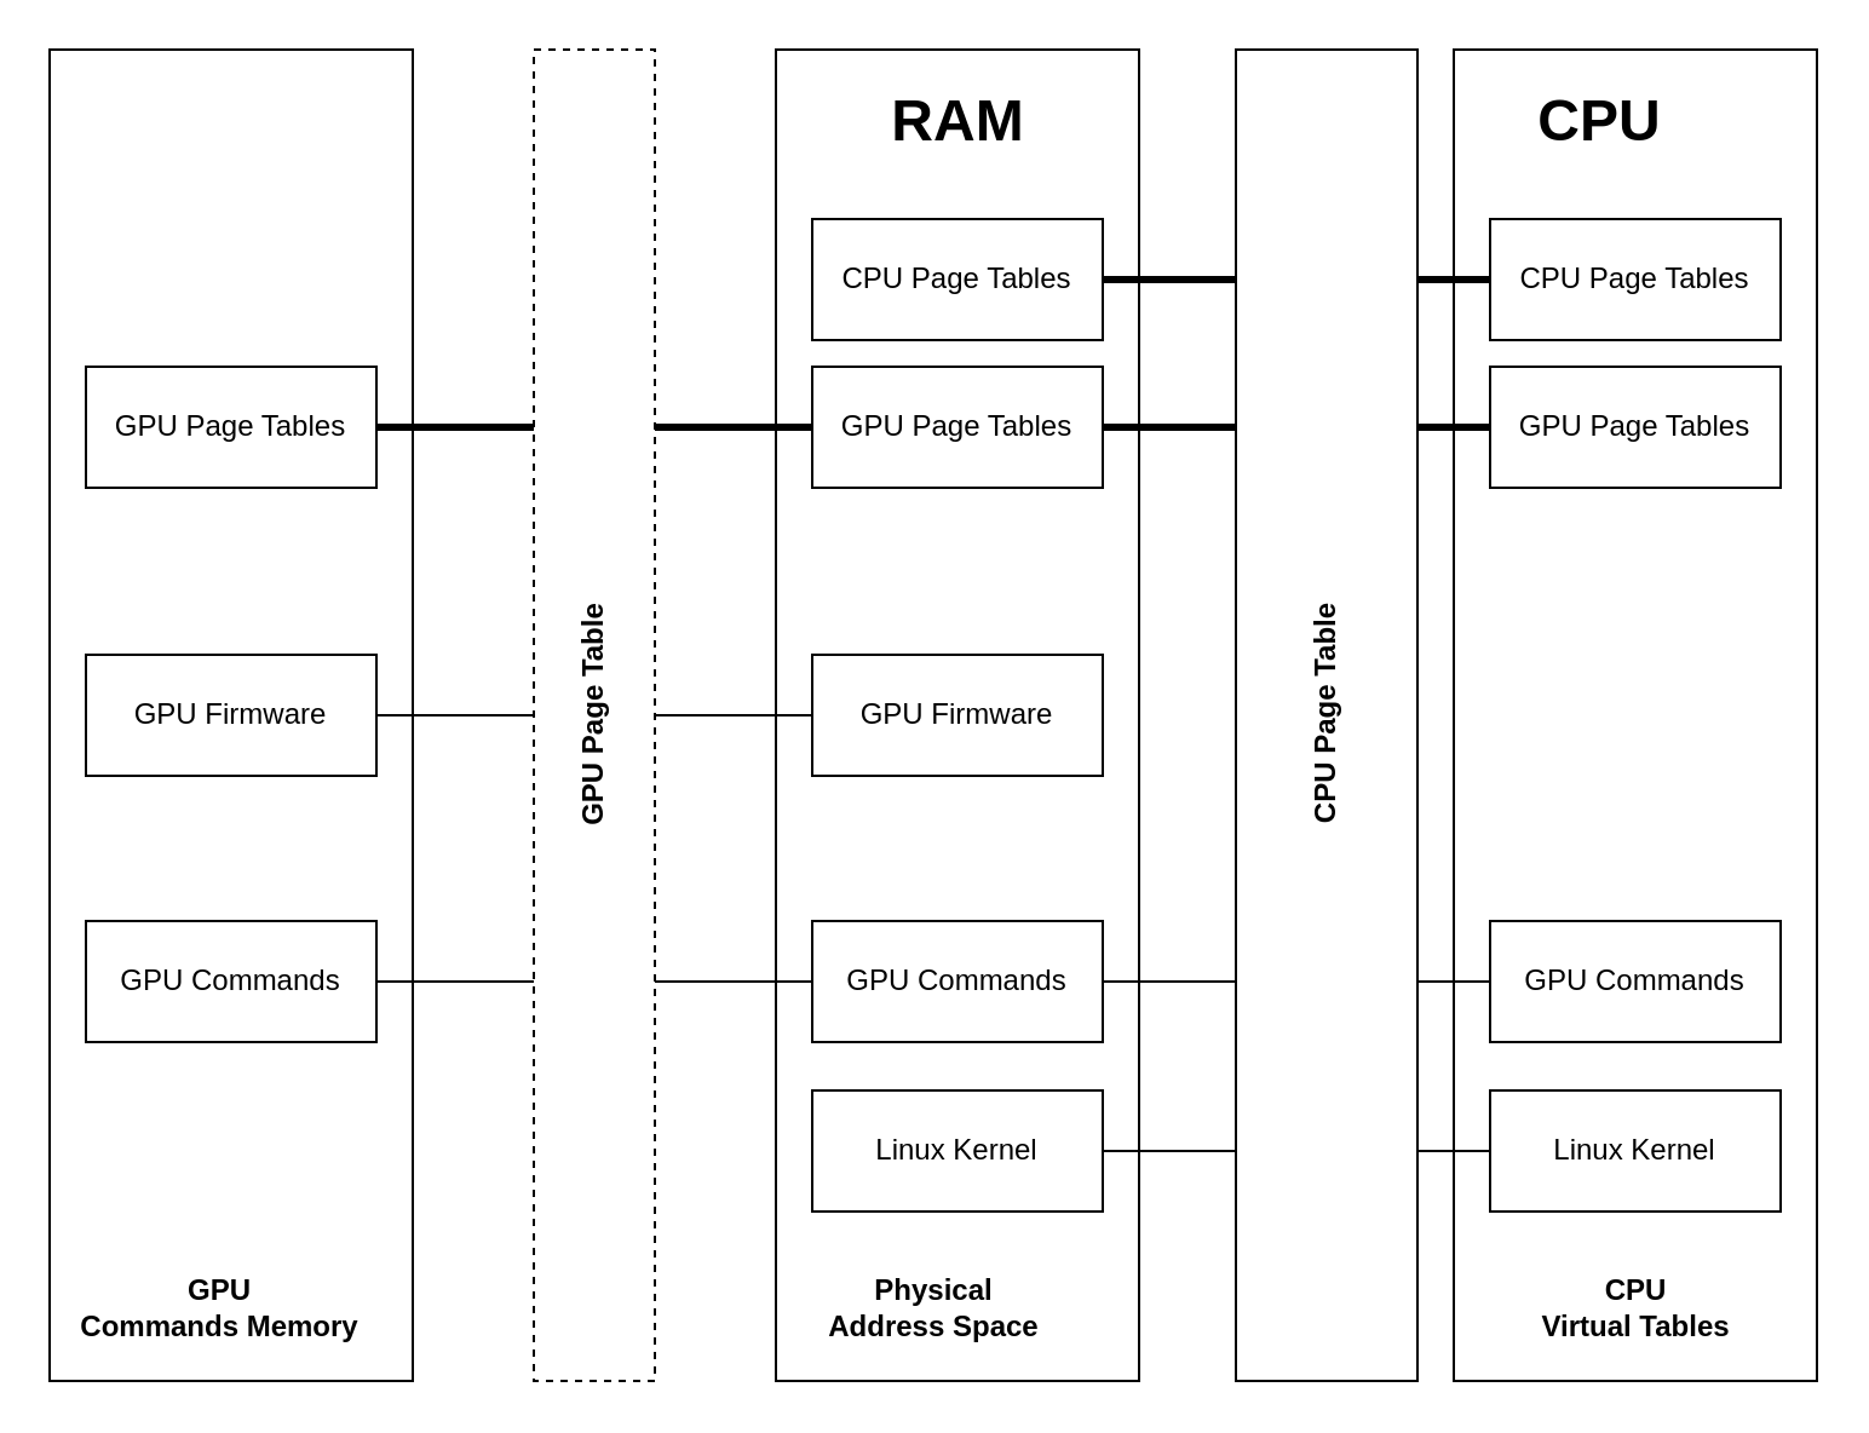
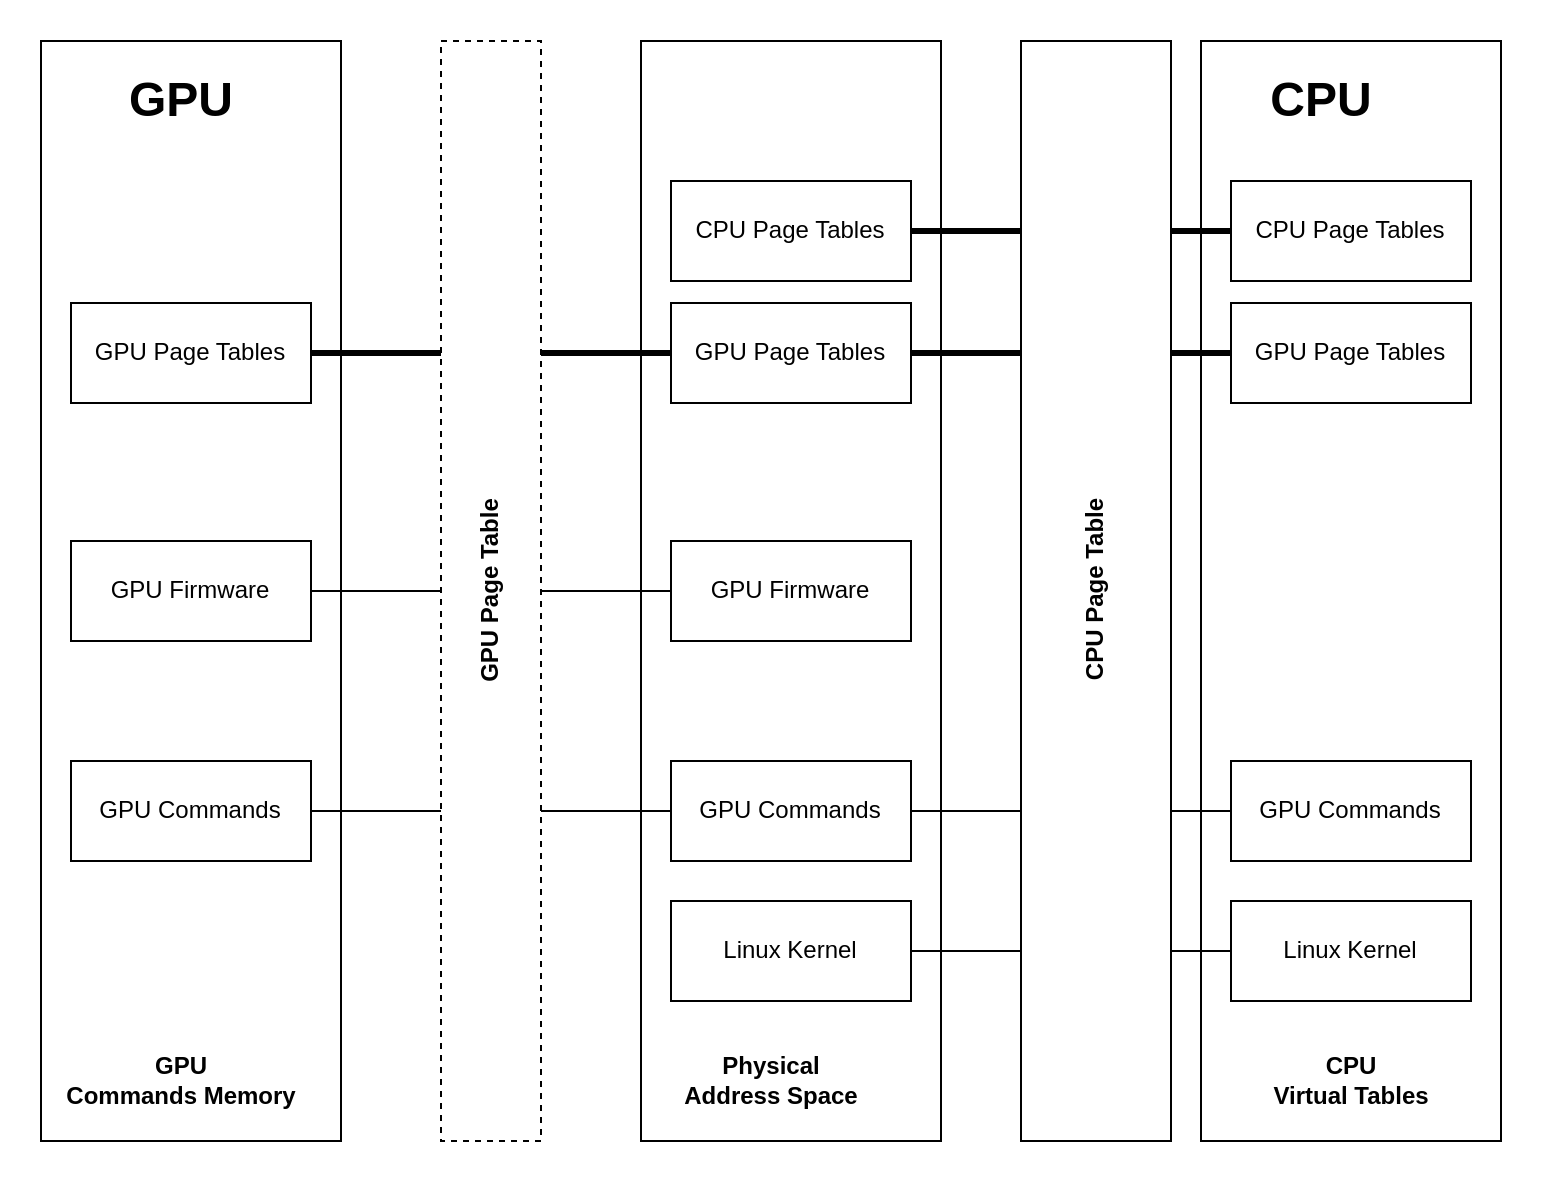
  <mxCell id="0" />
  <mxCell id="1" parent="0" />
  <mxCell id="2" value="" style="rounded=0;whiteSpace=wrap;html=1;" parent="1" vertex="1"><mxGeometry x="20" y="20" width="150" height="550" as="geometry" /></mxCell>
  <mxCell id="3" value="" style="rounded=0;whiteSpace=wrap;html=1;" parent="1" vertex="1"><mxGeometry x="320" y="20" width="150" height="550" as="geometry" /></mxCell>
  <mxCell id="4" value="" style="rounded=0;whiteSpace=wrap;html=1;" parent="1" vertex="1"><mxGeometry x="600" y="20" width="150" height="550" as="geometry" /></mxCell>
  <mxCell id="5" style="edgeStyle=none;html=1;exitX=1;exitY=0.5;exitDx=0;exitDy=0;entryX=0;entryY=0.5;entryDx=0;entryDy=0;endArrow=none;endFill=0;" edge="1" parent="1" source="22" target="17"><mxGeometry relative="1" as="geometry" /></mxCell>
  <mxCell id="6" style="edgeStyle=none;html=1;exitX=1;exitY=0.5;exitDx=0;exitDy=0;entryX=0;entryY=0.5;entryDx=0;entryDy=0;endArrow=none;endFill=0;" edge="1" parent="1" source="23" target="22"><mxGeometry relative="1" as="geometry" /></mxCell>
  <mxCell id="7" style="edgeStyle=none;html=1;exitX=1;exitY=0.5;exitDx=0;exitDy=0;entryX=0;entryY=0.5;entryDx=0;entryDy=0;endArrow=none;endFill=0;" edge="1" parent="1" source="24" target="18"><mxGeometry relative="1" as="geometry" /></mxCell>
  <mxCell id="8" style="edgeStyle=none;html=1;exitX=1;exitY=0.5;exitDx=0;exitDy=0;endArrow=none;endFill=0;strokeWidth=3;" edge="1" parent="1" source="27" target="25"><mxGeometry relative="1" as="geometry" /></mxCell>
  <mxCell id="9" style="edgeStyle=none;html=1;exitX=1;exitY=0.5;exitDx=0;exitDy=0;entryX=0;entryY=0.5;entryDx=0;entryDy=0;endArrow=none;endFill=0;strokeWidth=3;" edge="1" parent="1" source="28" target="26"><mxGeometry relative="1" as="geometry" /></mxCell>
  <mxCell id="10" style="edgeStyle=none;html=1;exitX=1;exitY=0.5;exitDx=0;exitDy=0;entryX=0;entryY=0.5;entryDx=0;entryDy=0;endArrow=none;endFill=0;strokeWidth=3;" edge="1" parent="1" source="29" target="28"><mxGeometry relative="1" as="geometry" /></mxCell>
  <mxCell id="11" style="edgeStyle=none;html=1;exitX=1;exitY=0.5;exitDx=0;exitDy=0;entryX=0;entryY=0.5;entryDx=0;entryDy=0;endArrow=none;endFill=0;" edge="1" parent="1" source="30" target="31"><mxGeometry relative="1" as="geometry" /></mxCell>
  <mxCell id="12" value="CPU" style="text;strokeColor=none;fillColor=none;html=1;fontSize=24;fontStyle=1;verticalAlign=middle;align=center;" parent="1" vertex="1"><mxGeometry x="610" y="30" width="100" height="40" as="geometry" /></mxCell>
- <mxCell id="13" value="RAM" style="text;strokeColor=none;fillColor=none;html=1;fontSize=24;fontStyle=1;verticalAlign=middle;align=center;" parent="1" vertex="1"><mxGeometry x="345" y="30" width="100" height="40" as="geometry" /></mxCell>
+ <mxCell id="14" value="GPU" style="text;strokeColor=none;fillColor=none;html=1;fontSize=24;fontStyle=1;verticalAlign=middle;align=center;" parent="1" vertex="1"><mxGeometry x="40" y="30" width="100" height="40" as="geometry" /></mxCell>
  <mxCell id="15" value="&lt;b&gt;GPU Page Table&lt;/b&gt;" style="rounded=0;whiteSpace=wrap;html=1;direction=east;horizontal=0;dashed=1;" parent="1" vertex="1"><mxGeometry x="220" y="20" width="50" height="550" as="geometry" /></mxCell>
  <mxCell id="16" value="&lt;b&gt;CPU Page Table&lt;/b&gt;" style="rounded=0;whiteSpace=wrap;html=1;horizontal=0;" parent="1" vertex="1"><mxGeometry x="510" y="20" width="75" height="550" as="geometry" /></mxCell>
  <mxCell id="17" value="GPU Commands" style="rounded=0;whiteSpace=wrap;html=1;" parent="1" vertex="1"><mxGeometry x="615" y="380" width="120" height="50" as="geometry" /></mxCell>
  <mxCell id="18" value="Linux Kernel" style="rounded=0;whiteSpace=wrap;html=1;" parent="1" vertex="1"><mxGeometry x="615" y="450" width="120" height="50" as="geometry" /></mxCell>
  <mxCell id="19" value="&lt;p style=&quot;font-size: 12px;&quot;&gt;&lt;font style=&quot;font-size: 12px;&quot;&gt;CPU&lt;br&gt; &lt;/font&gt;&lt;font style=&quot;font-size: 12px;&quot;&gt;Virtual Tables&lt;/font&gt;&lt;/p&gt;" style="text;strokeColor=none;fillColor=none;html=1;fontSize=24;fontStyle=1;verticalAlign=middle;align=center;" parent="1" vertex="1"><mxGeometry x="625" y="520" width="100" height="40" as="geometry" /></mxCell>
  <mxCell id="20" value="&lt;p style=&quot;font-size: 12px;&quot;&gt;&lt;font style=&quot;font-size: 12px;&quot;&gt;GPU&lt;br&gt; &lt;/font&gt;&lt;font style=&quot;font-size: 12px;&quot;&gt;Commands Memory&lt;/font&gt;&lt;/p&gt;" style="text;strokeColor=none;fillColor=none;html=1;fontSize=24;fontStyle=1;verticalAlign=middle;align=center;" parent="1" vertex="1"><mxGeometry x="40" y="520" width="100" height="40" as="geometry" /></mxCell>
  <mxCell id="21" value="&lt;p style=&quot;font-size: 12px;&quot;&gt;&lt;font style=&quot;font-size: 12px;&quot;&gt;Physical&lt;br&gt;&lt;/font&gt;&lt;font style=&quot;font-size: 12px;&quot;&gt;Address Space&lt;/font&gt;&lt;/p&gt;" style="text;strokeColor=none;fillColor=none;html=1;fontSize=24;fontStyle=1;verticalAlign=middle;align=center;" parent="1" vertex="1"><mxGeometry x="335" y="520" width="100" height="40" as="geometry" /></mxCell>
  <mxCell id="22" value="GPU Commands" style="rounded=0;whiteSpace=wrap;html=1;" parent="1" vertex="1"><mxGeometry x="335" y="380" width="120" height="50" as="geometry" /></mxCell>
  <mxCell id="23" value="GPU Commands" style="rounded=0;whiteSpace=wrap;html=1;" parent="1" vertex="1"><mxGeometry x="35" y="380" width="120" height="50" as="geometry" /></mxCell>
  <mxCell id="24" value="Linux Kernel" style="rounded=0;whiteSpace=wrap;html=1;" parent="1" vertex="1"><mxGeometry x="335" y="450" width="120" height="50" as="geometry" /></mxCell>
  <mxCell id="25" value="CPU Page Tables" style="rounded=0;whiteSpace=wrap;html=1;" vertex="1" parent="1"><mxGeometry x="615" y="90" width="120" height="50" as="geometry" /></mxCell>
  <mxCell id="26" value="GPU Page Tables" style="rounded=0;whiteSpace=wrap;html=1;" vertex="1" parent="1"><mxGeometry x="615" y="151" width="120" height="50" as="geometry" /></mxCell>
  <mxCell id="27" value="CPU Page Tables" style="rounded=0;whiteSpace=wrap;html=1;" vertex="1" parent="1"><mxGeometry x="335" y="90" width="120" height="50" as="geometry" /></mxCell>
  <mxCell id="28" value="GPU Page Tables" style="rounded=0;whiteSpace=wrap;html=1;" vertex="1" parent="1"><mxGeometry x="335" y="151" width="120" height="50" as="geometry" /></mxCell>
  <mxCell id="29" value="GPU Page Tables" style="rounded=0;whiteSpace=wrap;html=1;" vertex="1" parent="1"><mxGeometry x="35" y="151" width="120" height="50" as="geometry" /></mxCell>
  <mxCell id="30" value="GPU Firmware" style="rounded=0;whiteSpace=wrap;html=1;" vertex="1" parent="1"><mxGeometry x="35" y="270" width="120" height="50" as="geometry" /></mxCell>
  <mxCell id="31" value="GPU Firmware" style="rounded=0;whiteSpace=wrap;html=1;" vertex="1" parent="1"><mxGeometry x="335" y="270" width="120" height="50" as="geometry" /></mxCell>
